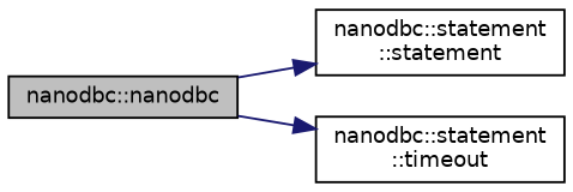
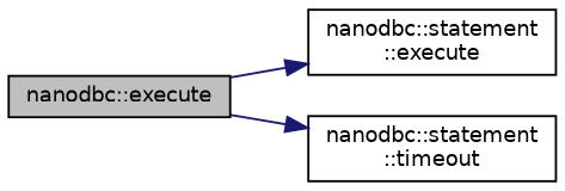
  digraph {
    rankdir=LR
    node [color=black fillcolor=white fontname=Helvetica fontsize=10 shape=record style=filled]
    edge [color=midnightblue fontname=Helvetica fontsize=10 labelfontname=Helvetica labelfontsize=10 style=solid]
-   n1 [fillcolor=grey75 fontcolor=black height=0.2 label="nanodbc::nanodbc" width=0.4]
-   n2 [height=0.2 label="nanodbc::statement\l::statement" width=0.4]
+   n1 [fillcolor=grey75 fontcolor=black height=0.2 label="nanodbc::execute" width=0.4]
+   n2 [height=0.2 label="nanodbc::statement\l::execute" width=0.4]
    n3 [height=0.2 label="nanodbc::statement\l::timeout" width=0.4]
    n1 -> n2
    n1 -> n3
  }
